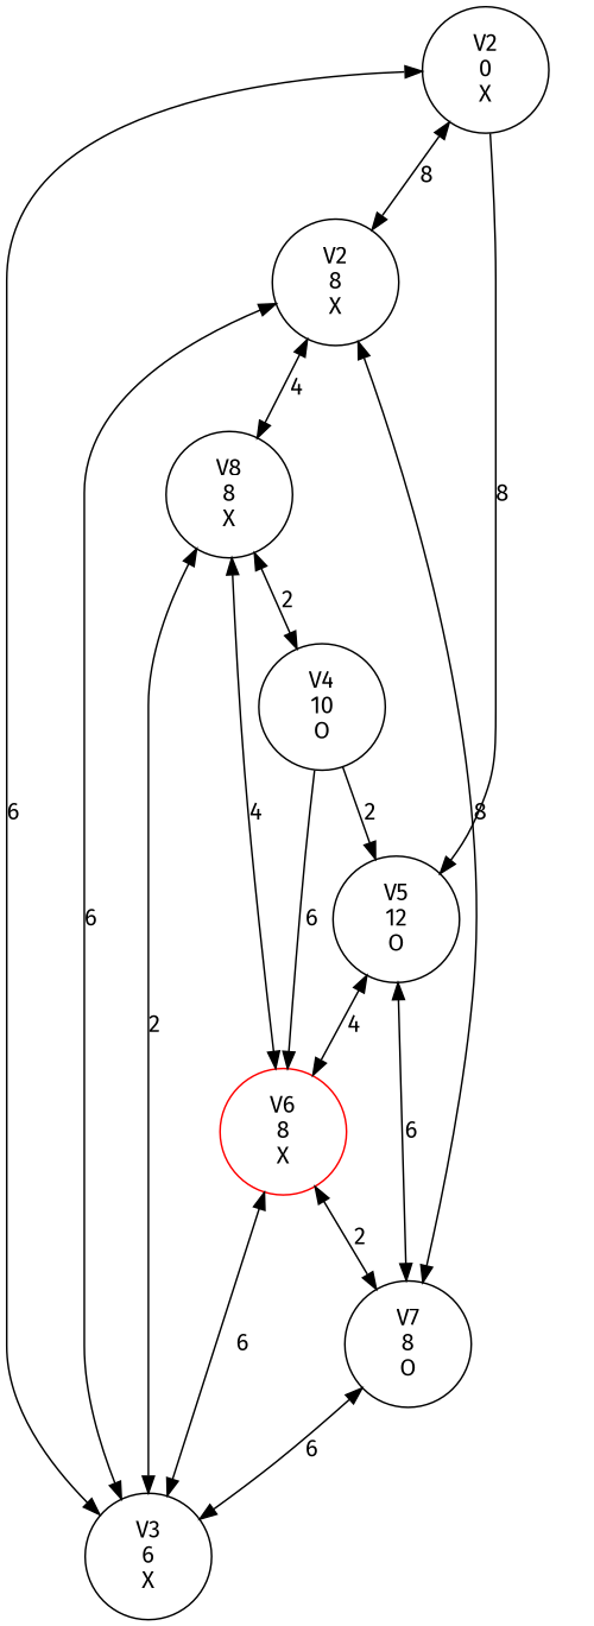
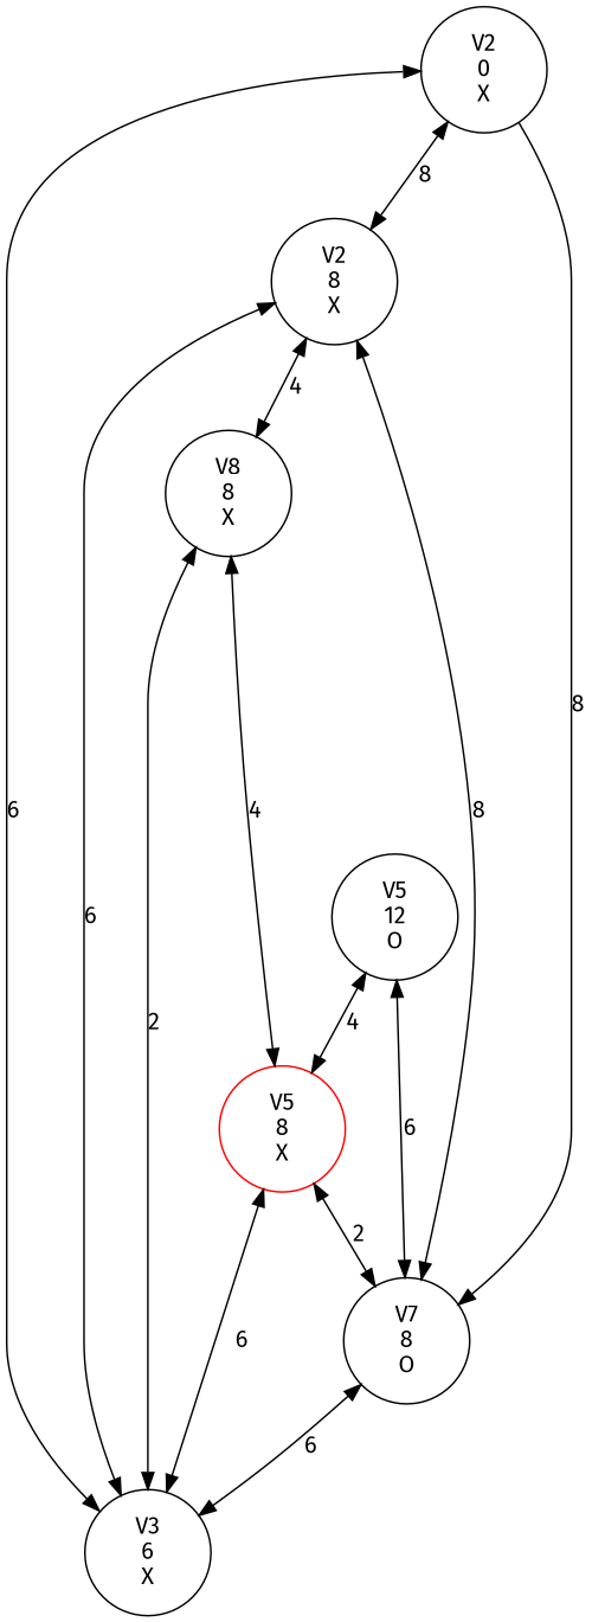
  digraph {
    fontname="Fira Sans"
    node [fontname="Fira Sans" shape=circle]
    edge [dir=both fontname="Fira Sans"]
    n1 [label="V2\n0\nX"]
    n2 [label="V2\n8\nX"]
    n3 [label="V7\n8\nO"]
    n4 [label="V3\n6\nX"]
    n5 [label="V8\n8\nX"]
-   n6 [label="V4\n10\nO"]
-   n7 [color=Red label="V6\n8\nX"]
+   n7 [color=Red label="V5\n8\nX"]
    n8 [label="V5\n12\nO"]
    n1 -> n2 [label=8]
-   n1 -> n8 [label=8 dir=""]
+   n1 -> n3 [label=8 dir=""]
    n1 -> n4 [label=6]
    n2 -> n3 [label=8]
    n2 -> n4 [label=6]
    n2 -> n5 [label=4]
    n3 -> n4 [label=6]
    n5 -> n4 [label=2]
-   n5 -> n6 [label=2]
    n5 -> n7 [label=4]
-   n6 -> n7 [label=6 dir=""]
-   n6 -> n8 [label=2 dir=""]
    n7 -> n3 [label=2]
    n7 -> n4 [label=6]
    n8 -> n3 [label=6]
    n8 -> n7 [label=4]
  }
